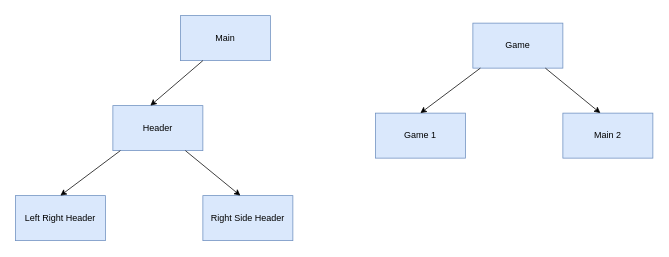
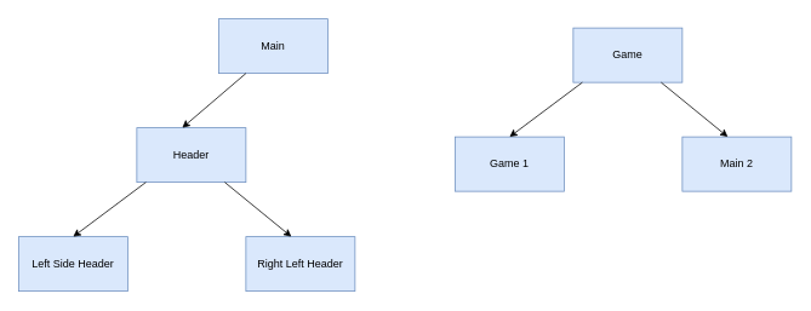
  <mxCell id="0" />
  <mxCell id="1" parent="0" />
  <mxCell id="2" value="Main" style="rounded=0;whiteSpace=wrap;html=1;fillColor=#dae8fc;strokeColor=#6c8ebf;" vertex="1" parent="1"><mxGeometry x="240" y="20" width="120" height="60" as="geometry" /></mxCell>
  <mxCell id="3" value="Header" style="rounded=0;whiteSpace=wrap;html=1;fillColor=#dae8fc;strokeColor=#6c8ebf;" vertex="1" parent="1"><mxGeometry x="150" y="140" width="120" height="60" as="geometry" /></mxCell>
- <mxCell id="4" value="Right Side Header" style="rounded=0;whiteSpace=wrap;html=1;fillColor=#dae8fc;strokeColor=#6c8ebf;" vertex="1" parent="1"><mxGeometry x="270" y="260" width="120" height="60" as="geometry" /></mxCell>
+ <mxCell id="4" value="Right Left Header" style="rounded=0;whiteSpace=wrap;html=1;fillColor=#dae8fc;strokeColor=#6c8ebf;" vertex="1" parent="1"><mxGeometry x="270" y="260" width="120" height="60" as="geometry" /></mxCell>
  <mxCell id="5" value="" style="endArrow=classic;html=1;rounded=0;entryX=0.25;entryY=1;entryDx=0;entryDy=0;exitX=0.25;exitY=1;exitDx=0;exitDy=0;" edge="1" parent="1" source="2"><mxGeometry width="50" height="50" relative="1" as="geometry"><mxPoint x="250" y="90" as="sourcePoint" /><mxPoint x="200" y="140" as="targetPoint" /></mxGeometry></mxCell>
- <mxCell id="6" value="Left Right Header" style="rounded=0;whiteSpace=wrap;html=1;fillColor=#dae8fc;strokeColor=#6c8ebf;" vertex="1" parent="1"><mxGeometry x="20" y="260" width="120" height="60" as="geometry" /></mxCell>
+ <mxCell id="6" value="Left Side Header" style="rounded=0;whiteSpace=wrap;html=1;fillColor=#dae8fc;strokeColor=#6c8ebf;" vertex="1" parent="1"><mxGeometry x="20" y="260" width="120" height="60" as="geometry" /></mxCell>
  <mxCell id="7" value="" style="endArrow=classic;html=1;rounded=0;entryX=0.25;entryY=1;entryDx=0;entryDy=0;exitX=0.25;exitY=1;exitDx=0;exitDy=0;" edge="1" parent="1"><mxGeometry width="50" height="50" relative="1" as="geometry"><mxPoint x="160" y="200" as="sourcePoint" /><mxPoint x="80" y="260" as="targetPoint" /></mxGeometry></mxCell>
  <mxCell id="8" value="" style="endArrow=classic;html=1;rounded=0;entryX=0.25;entryY=1;entryDx=0;entryDy=0;" edge="1" parent="1" source="3"><mxGeometry width="50" height="50" relative="1" as="geometry"><mxPoint x="400" y="200" as="sourcePoint" /><mxPoint x="320" y="260" as="targetPoint" /></mxGeometry></mxCell>
  <mxCell id="9" value="Game" style="rounded=0;whiteSpace=wrap;html=1;fillColor=#dae8fc;strokeColor=#6c8ebf;" vertex="1" parent="1"><mxGeometry x="630" y="30" width="120" height="60" as="geometry" /></mxCell>
  <mxCell id="10" value="Main 2" style="rounded=0;whiteSpace=wrap;html=1;fillColor=#dae8fc;strokeColor=#6c8ebf;" vertex="1" parent="1"><mxGeometry x="750" y="150" width="120" height="60" as="geometry" /></mxCell>
  <mxCell id="11" value="Game 1" style="rounded=0;whiteSpace=wrap;html=1;fillColor=#dae8fc;strokeColor=#6c8ebf;" vertex="1" parent="1"><mxGeometry x="500" y="150" width="120" height="60" as="geometry" /></mxCell>
  <mxCell id="12" value="" style="endArrow=classic;html=1;rounded=0;entryX=0.25;entryY=1;entryDx=0;entryDy=0;exitX=0.25;exitY=1;exitDx=0;exitDy=0;" edge="1" parent="1"><mxGeometry width="50" height="50" relative="1" as="geometry"><mxPoint x="640" y="90" as="sourcePoint" /><mxPoint x="560" y="150" as="targetPoint" /></mxGeometry></mxCell>
  <mxCell id="13" value="" style="endArrow=classic;html=1;rounded=0;entryX=0.25;entryY=1;entryDx=0;entryDy=0;" edge="1" source="9" parent="1"><mxGeometry width="50" height="50" relative="1" as="geometry"><mxPoint x="880" y="90" as="sourcePoint" /><mxPoint x="800" y="150" as="targetPoint" /></mxGeometry></mxCell>
